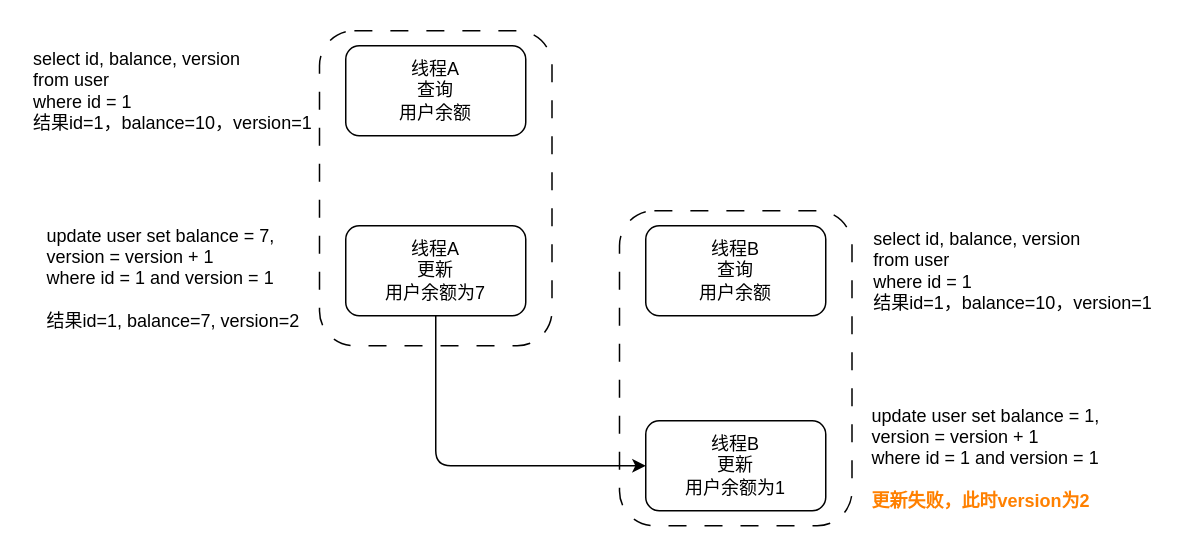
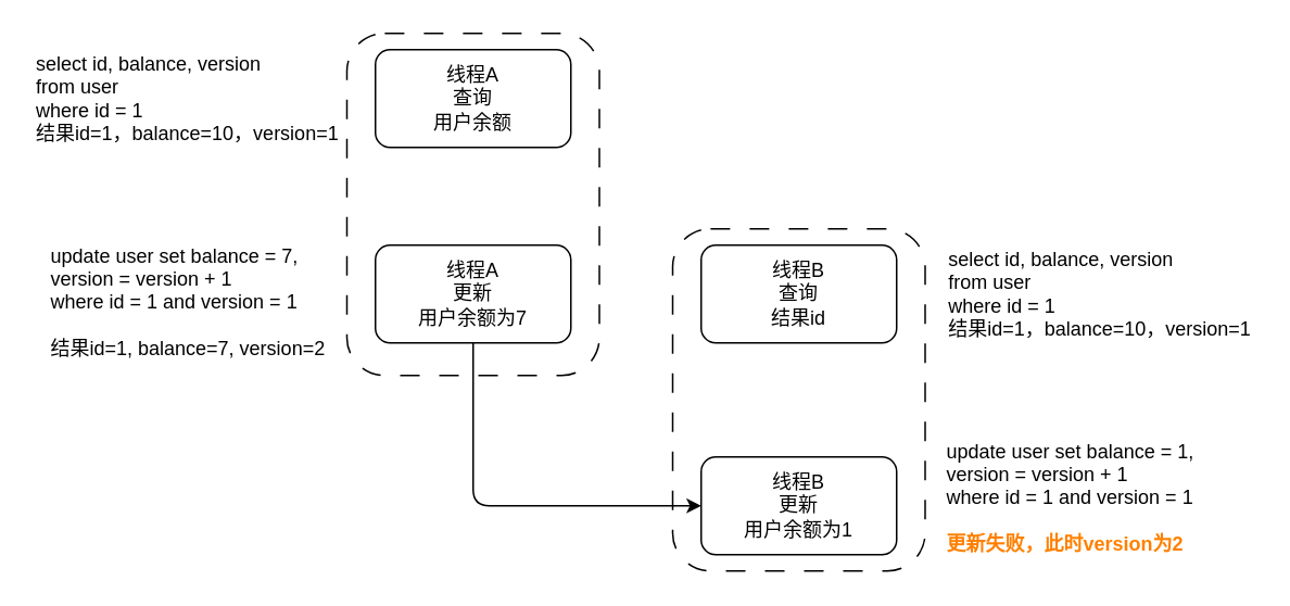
  <mxCell id="0" />
  <mxCell id="1" parent="0" />
  <mxCell id="2" value="" style="rounded=1;whiteSpace=wrap;html=1;fontColor=#FF0000;dashed=1;dashPattern=12 12;" vertex="1" parent="1"><mxGeometry x="412.5" y="140" width="155" height="210" as="geometry" /></mxCell>
  <mxCell id="3" value="" style="rounded=1;whiteSpace=wrap;html=1;fontColor=#FF0000;dashed=1;dashPattern=12 12;" vertex="1" parent="1"><mxGeometry x="212.5" y="20" width="155" height="210" as="geometry" /></mxCell>
  <mxCell id="4" value="线程A&lt;br&gt;查询&lt;br&gt;用户余额" style="rounded=1;whiteSpace=wrap;html=1;" vertex="1" parent="1"><mxGeometry x="230" y="30" width="120" height="60" as="geometry" /></mxCell>
- <mxCell id="5" value="线程B&lt;br&gt;查询&lt;br&gt;用户余额" style="rounded=1;whiteSpace=wrap;html=1;" vertex="1" parent="1"><mxGeometry x="430" y="150" width="120" height="60" as="geometry" /></mxCell>
+ <mxCell id="5" value="线程B&lt;br&gt;查询&lt;br&gt;结果id" style="rounded=1;whiteSpace=wrap;html=1;" vertex="1" parent="1"><mxGeometry x="430" y="150" width="120" height="60" as="geometry" /></mxCell>
  <mxCell id="6" style="edgeStyle=none;html=1;exitX=0.5;exitY=1;exitDx=0;exitDy=0;entryX=0;entryY=0.5;entryDx=0;entryDy=0;" edge="1" parent="1" source="7" target="8"><mxGeometry relative="1" as="geometry"><Array as="points"><mxPoint x="290" y="310" /></Array></mxGeometry></mxCell>
  <mxCell id="7" value="线程A&lt;br&gt;更新&lt;br&gt;用户余额为7" style="rounded=1;whiteSpace=wrap;html=1;" vertex="1" parent="1"><mxGeometry x="230" y="150" width="120" height="60" as="geometry" /></mxCell>
  <mxCell id="8" value="线程B&lt;br&gt;更新&lt;br&gt;用户余额为1" style="rounded=1;whiteSpace=wrap;html=1;" vertex="1" parent="1"><mxGeometry x="430" y="280" width="120" height="60" as="geometry" /></mxCell>
  <mxCell id="9" value="select id, balance, version &lt;br&gt;from user &lt;br&gt;where id = 1&lt;br&gt;结果id=1，balance=10，version=1" style="text;html=1;strokeColor=none;fillColor=none;align=left;verticalAlign=middle;whiteSpace=wrap;rounded=0;" vertex="1" parent="1"><mxGeometry x="20" y="30" width="330" height="60" as="geometry" /></mxCell>
  <mxCell id="10" value="&lt;div style=&quot;text-align: left;&quot;&gt;&lt;span style=&quot;background-color: initial;&quot;&gt;select id, balance, version&lt;/span&gt;&lt;/div&gt;&lt;div style=&quot;text-align: left;&quot;&gt;&lt;span style=&quot;background-color: initial;&quot;&gt;from user&lt;/span&gt;&lt;/div&gt;&lt;div style=&quot;text-align: left;&quot;&gt;&lt;span style=&quot;background-color: initial;&quot;&gt;where id = 1&lt;/span&gt;&lt;/div&gt;结果id=1，balance=10，version=1" style="text;html=1;strokeColor=none;fillColor=none;align=center;verticalAlign=middle;whiteSpace=wrap;rounded=0;" vertex="1" parent="1"><mxGeometry x="580" y="145" width="190" height="70" as="geometry" /></mxCell>
  <mxCell id="11" value="&lt;div style=&quot;text-align: left;&quot;&gt;&lt;span style=&quot;background-color: initial;&quot;&gt;update&amp;nbsp;&lt;/span&gt;&lt;span style=&quot;background-color: initial;&quot;&gt;user&amp;nbsp;&lt;/span&gt;&lt;span style=&quot;background-color: initial;&quot;&gt;set balance = 7, version = version + 1&lt;/span&gt;&lt;/div&gt;&lt;div style=&quot;text-align: left;&quot;&gt;&lt;span style=&quot;background-color: initial;&quot;&gt;where id = 1 and version = 1&lt;/span&gt;&lt;/div&gt;&lt;div style=&quot;text-align: left;&quot;&gt;&lt;span style=&quot;background-color: initial;&quot;&gt;&lt;br&gt;&lt;/span&gt;&lt;/div&gt;&lt;div style=&quot;text-align: left;&quot;&gt;&lt;span style=&quot;background-color: initial;&quot;&gt;结果id=1, balance=7, version=2&lt;/span&gt;&lt;/div&gt;" style="text;html=1;strokeColor=none;fillColor=none;align=center;verticalAlign=middle;whiteSpace=wrap;rounded=0;" vertex="1" parent="1"><mxGeometry x="30" y="150" width="190" height="70" as="geometry" /></mxCell>
  <mxCell id="12" value="&lt;div style=&quot;text-align: left;&quot;&gt;&lt;span style=&quot;background-color: initial;&quot;&gt;update&amp;nbsp;&lt;/span&gt;&lt;span style=&quot;background-color: initial;&quot;&gt;user&amp;nbsp;&lt;/span&gt;&lt;span style=&quot;background-color: initial;&quot;&gt;set balance = 1, version = version + 1&lt;/span&gt;&lt;/div&gt;&lt;div style=&quot;text-align: left;&quot;&gt;&lt;span style=&quot;background-color: initial;&quot;&gt;where id = 1 and version = 1&lt;/span&gt;&lt;/div&gt;&lt;div style=&quot;text-align: left;&quot;&gt;&lt;span style=&quot;background-color: initial;&quot;&gt;&lt;br&gt;&lt;/span&gt;&lt;/div&gt;&lt;div style=&quot;text-align: left;&quot;&gt;&lt;b&gt;&lt;font color=&quot;#ff8000&quot;&gt;更新失败，此时version为2&lt;/font&gt;&lt;/b&gt;&lt;/div&gt;" style="text;html=1;strokeColor=none;fillColor=none;align=center;verticalAlign=middle;whiteSpace=wrap;rounded=0;" vertex="1" parent="1"><mxGeometry x="580" y="270" width="190" height="70" as="geometry" /></mxCell>
